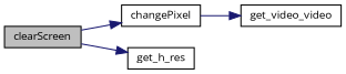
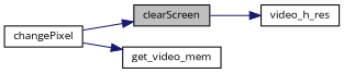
  digraph {
    fontname="Open Sans"
    rankdir=LR
    node [color=black fontname="Open Sans" fontsize=10 shape=record]
    edge [color=midnightblue fontname="Open Sans" fontsize=10 labelfontname=Helvetica labelfontsize=10 style=solid]
    n1 [fillcolor=grey75 fontcolor=black height=0.2 label=clearScreen style=filled width=0.4]
    n2 [height=0.2 label=changePixel width=0.4]
-   n3 [height=0.2 label=get_h_res width=0.4]
-   n4 [height=0.2 label=get_video_video width=0.4]
-   n1 -> n2
+   n3 [height=0.2 label=video_h_res width=0.4]
+   n4 [height=0.2 label=get_video_mem width=0.4]
+   n2 -> n1
    n1 -> n3
    n2 -> n4
  }
